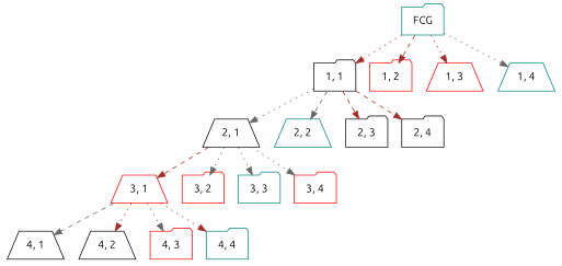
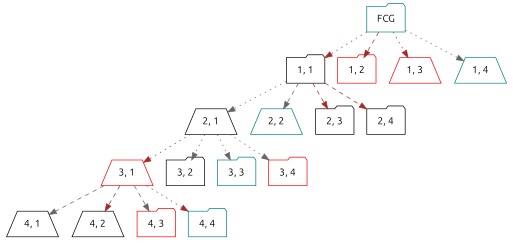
  digraph {
    fontname=Ubuntu
    node [color=black fontname=Ubuntu shape=folder]
    edge [color=gray40 fontname=Ubuntu style=dotted]
    "1, 1"
    FCG [color=teal]
    "1, 2" [color=red]
    "1, 3" [color=red shape=trapezium]
    "1, 4" [color=teal shape=trapezium]
    "2, 1" [shape=trapezium]
    "2, 2" [color=teal shape=trapezium]
    "2, 3"
    "2, 4"
    "3, 1" [color=red shape=trapezium]
-   "3, 2" [color=red]
+   "3, 2"
    "3, 3" [color=teal]
    "3, 4" [color=red]
    "4, 1" [shape=trapezium]
    "4, 2" [shape=trapezium]
    "4, 3" [color=red]
    "4, 4" [color=teal]
    "1, 1" -> "2, 1"
    "1, 1" -> "2, 2" [style=dashed]
    "1, 1" -> "2, 3" [color=brown style=dashed]
    "1, 1" -> "2, 4" [color=brown style=dashed]
    FCG -> "1, 1" [color=brown]
    FCG -> "1, 2" [color=brown style=dashed]
    FCG -> "1, 3" [color=brown]
    FCG -> "1, 4"
-   "2, 1" -> "3, 1" [color=brown style=dashed]
+   "2, 1" -> "3, 1" [color=brown]
    "2, 1" -> "3, 2"
    "2, 1" -> "3, 3"
    "2, 1" -> "3, 4"
    "3, 1" -> "4, 1" [style=dashed]
-   "3, 1" -> "4, 2" [color=brown]
-   "3, 1" -> "4, 3"
+   "3, 1" -> "4, 2" [color=brown style=dashed]
+   "3, 1" -> "4, 3" [style=dashed]
    "3, 1" -> "4, 4" [color=brown]
  }
